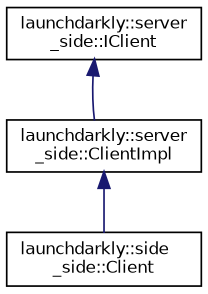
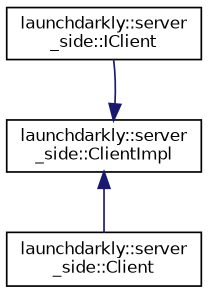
  digraph {
    rankdir=TB
    node [color=black fillcolor=white fontname=Helvetica fontsize=10 shape=record style=filled]
    edge [color=midnightblue dir=back fontname=Helvetica fontsize=10 labelfontname=Helvetica labelfontsize=10 style=solid]
    n1 [height=0.2 label="launchdarkly::server\l_side::IClient" width=0.4]
    n2 [height=0.2 label="launchdarkly::server\l_side::ClientImpl" width=0.4]
-   n3 [height=0.2 label="launchdarkly::side\l_side::Client" width=0.4]
-   n1 -> n2
+   n3 [height=0.2 label="launchdarkly::server\l_side::Client" width=0.4]
+   n2 -> n1
    n2 -> n3
  }
